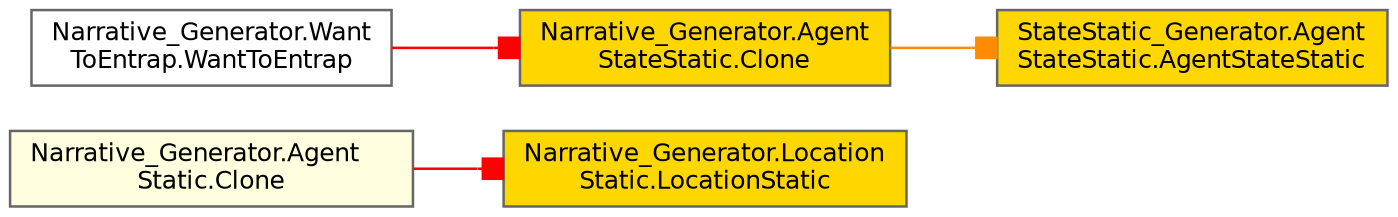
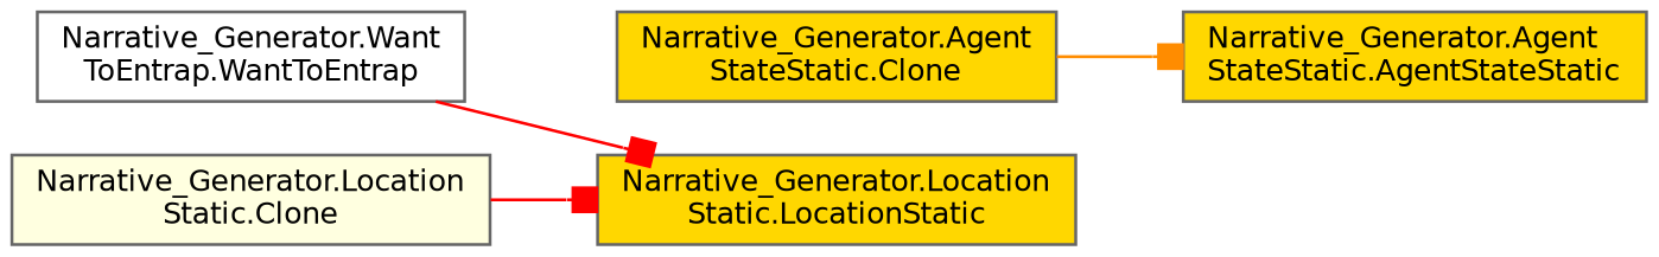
  digraph {
    rankdir=LR
    node [color=grey40 fillcolor=gold fontname=Helvetica fontsize=10 shape=box style=filled]
    edge [arrowhead=box color=red fontname=Helvetica fontsize=10 labelfontname=Helvetica labelfontsize=10 style=solid]
    n1 [color=gray40 fillcolor=white fontcolor=black height=0.2 label="Narrative_Generator.Want\lToEntrap.WantToEntrap" width=0.4]
    n2 [height=0.2 label="Narrative_Generator.Agent\lStateStatic.Clone" width=0.4]
-   n3 [height=0.2 label="StateStatic_Generator.Agent\lStateStatic.AgentStateStatic" width=0.4]
-   n4 [fillcolor=lightyellow height=0.2 label="Narrative_Generator.Agent\lStatic.Clone" width=0.4]
+   n3 [height=0.2 label="Narrative_Generator.Agent\lStateStatic.AgentStateStatic" width=0.4]
+   n4 [fillcolor=lightyellow height=0.2 label="Narrative_Generator.Location\lStatic.Clone" width=0.4]
    n5 [height=0.2 label="Narrative_Generator.Location\lStatic.LocationStatic" width=0.4]
-   n1 -> n2
+   n1 -> n5
    n2 -> n3 [color=darkorange]
    n4 -> n5
  }
